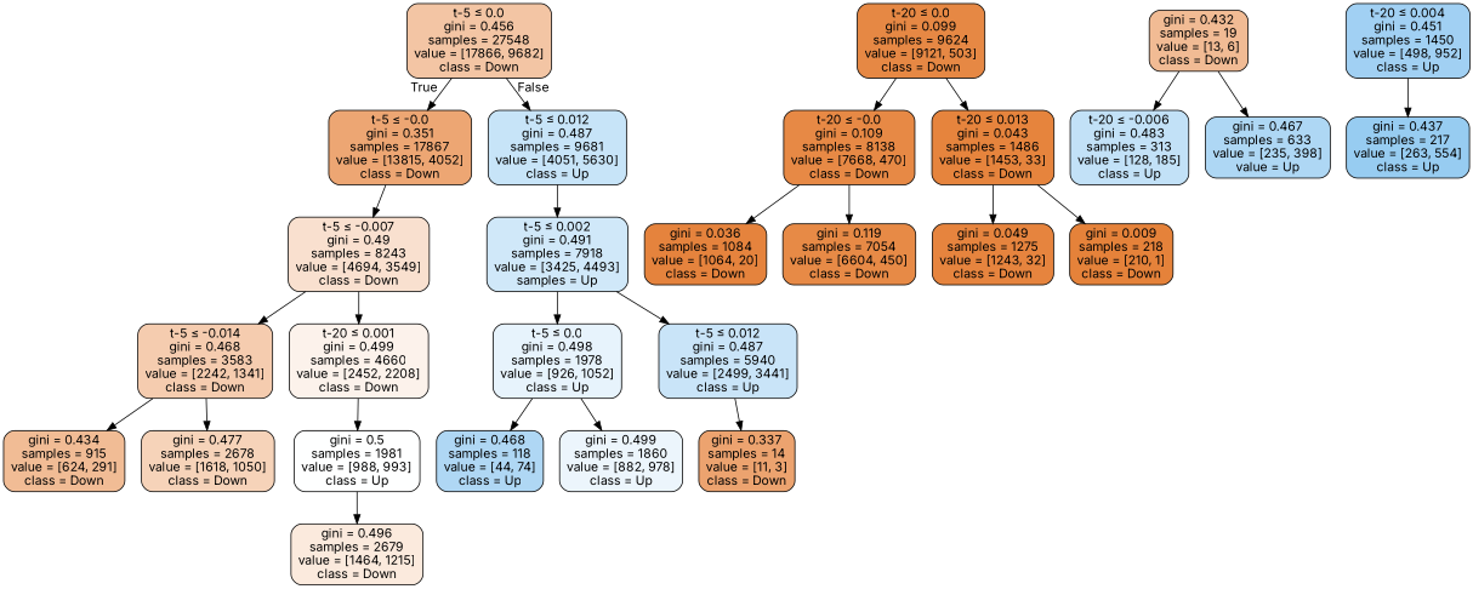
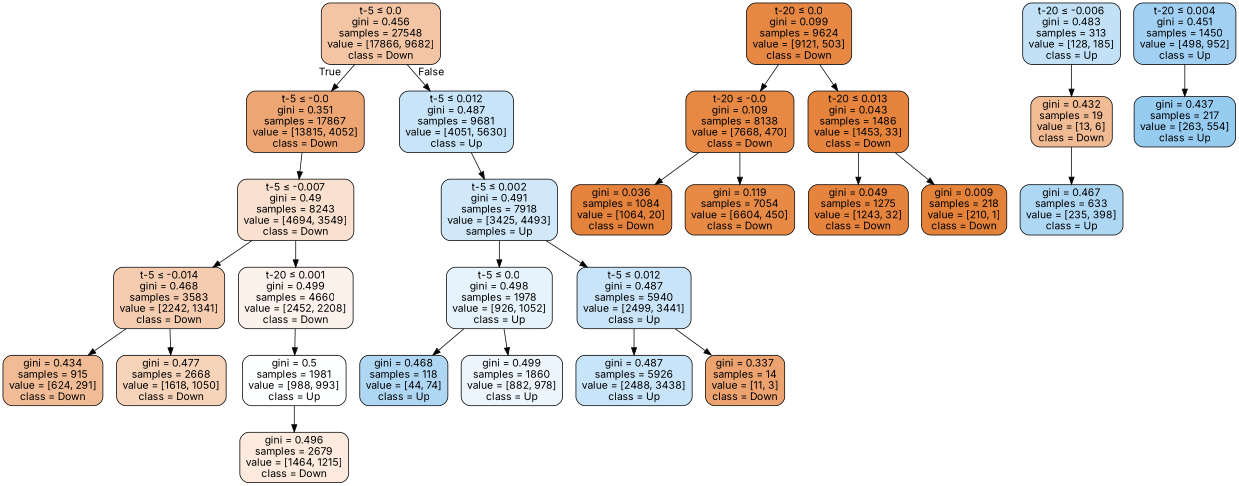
  digraph {
    fontname=Inter
    node [color=black fontname=Inter shape=box style="filled, rounded"]
    edge [fontname=Inter]
    n1 [fillcolor="#f3c5a4" label=<t-5 &le; 0.0<br/>gini = 0.456<br/>samples = 27548<br/>value = [17866, 9682]<br/>class = Down>]
    n2 [fillcolor="#eda673" label=<t-5 &le; -0.0<br/>gini = 0.351<br/>samples = 17867<br/>value = [13815, 4052]<br/>class = Down>]
    n3 [fillcolor="#c7e4f8" label=<t-5 &le; 0.012<br/>gini = 0.487<br/>samples = 9681<br/>value = [4051, 5630]<br/>class = Up>]
    n4 [fillcolor="#f9e0cf" label=<t-5 &le; -0.007<br/>gini = 0.49<br/>samples = 8243<br/>value = [4694, 3549]<br/>class = Down>]
    n5 [fillcolor="#d0e8f9" label=<t-5 &le; 0.002<br/>gini = 0.491<br/>samples = 7918<br/>value = [3425, 4493]<br/>samples = Up>]
    n6 [fillcolor="#f5ccaf" label=<t-5 &le; -0.014<br/>gini = 0.468<br/>samples = 3583<br/>value = [2242, 1341]<br/>class = Down>]
    n7 [fillcolor="#fcf2eb" label=<t-20 &le; 0.001<br/>gini = 0.499<br/>samples = 4660<br/>value = [2452, 2208]<br/>class = Down>]
    n8 [fillcolor="#e68844" label=<t-20 &le; 0.0<br/>gini = 0.099<br/>samples = 9624<br/>value = [9121, 503]<br/>class = Down>]
    n9 [fillcolor="#e78945" label=<t-20 &le; -0.0<br/>gini = 0.109<br/>samples = 8138<br/>value = [7668, 470]<br/>class = Down>]
    n10 [fillcolor="#e6843d" label=<t-20 &le; 0.013<br/>gini = 0.043<br/>samples = 1486<br/>value = [1453, 33]<br/>class = Down>]
    n11 [fillcolor="#f1bc95" label=<gini = 0.434<br/>samples = 915<br/>value = [624, 291]<br/>class = Down>]
-   n12 [fillcolor="#f6d3b9" label=<gini = 0.477<br/>samples = 2678<br/>value = [1618, 1050]<br/>class = Down>]
+   n12 [fillcolor="#f6d3b9" label=<gini = 0.477<br/>samples = 2668<br/>value = [1618, 1050]<br/>class = Down>]
    n13 [fillcolor="#feffff" label=<gini = 0.5<br/>samples = 1981<br/>value = [988, 993]<br/>class = Up>]
    n14 [fillcolor="#fbeadd" label=<gini = 0.496<br/>samples = 2679<br/>value = [1464, 1215]<br/>class = Down>]
    n15 [fillcolor="#e5833d" label=<gini = 0.036<br/>samples = 1084<br/>value = [1064, 20]<br/>class = Down>]
    n16 [fillcolor="#e78a46" label=<gini = 0.119<br/>samples = 7054<br/>value = [6604, 450]<br/>class = Down>]
    n17 [fillcolor="#e6843e" label=<gini = 0.049<br/>samples = 1275<br/>value = [1243, 32]<br/>class = Down>]
    n18 [fillcolor="#e5823a" label=<gini = 0.009<br/>samples = 218<br/>value = [210, 1]<br/>class = Down>]
    n19 [fillcolor="#e7f3fc" label=<t-5 &le; 0.0<br/>gini = 0.498<br/>samples = 1978<br/>value = [926, 1052]<br/>class = Up>]
    n20 [fillcolor="#c9e4f8" label=<t-5 &le; 0.012<br/>gini = 0.487<br/>samples = 5940<br/>value = [2499, 3441]<br/>class = Up>]
    n21 [fillcolor="#afd7f4" label=<gini = 0.468<br/>samples = 118<br/>value = [44, 74]<br/>class = Up>]
    n22 [fillcolor="#ecf5fc" label=<gini = 0.499<br/>samples = 1860<br/>value = [882, 978]<br/>class = Up>]
+   n23 [fillcolor="#c8e4f8" label=<gini = 0.487<br/>samples = 5926<br/>value = [2488, 3438]<br/>class = Up>]
    n24 [fillcolor="#eca36f" label=<gini = 0.337<br/>samples = 14<br/>value = [11, 3]<br/>class = Down>]
    n25 [fillcolor="#c2e1f7" label=<t-20 &le; -0.006<br/>gini = 0.483<br/>samples = 313<br/>value = [128, 185]<br/>class = Up>]
    n26 [fillcolor="#f1bb94" label=<gini = 0.432<br/>samples = 19<br/>value = [13, 6]<br/>class = Down>]
    n27 [fillcolor="#a1d0f3" label=<t-20 &le; 0.004<br/>gini = 0.451<br/>samples = 1450<br/>value = [498, 952]<br/>class = Up>]
    n28 [fillcolor="#97ccf1" label=<gini = 0.437<br/>samples = 217<br/>value = [263, 554]<br/>class = Up>]
-   n29 [fillcolor="#aed7f4" label=<gini = 0.467<br/>samples = 633<br/>value = [235, 398]<br/>value = Up>]
+   n29 [fillcolor="#aed7f4" label=<gini = 0.467<br/>samples = 633<br/>value = [235, 398]<br/>class = Up>]
    n1 -> n2 [headlabel=True labelangle=45 labeldistance=2.5]
    n1 -> n3 [headlabel=False labelangle=-45 labeldistance=2.5]
    n2 -> n4
    n3 -> n5
    n4 -> n6
    n4 -> n7
    n5 -> n19
    n5 -> n20
    n6 -> n11
    n6 -> n12
    n7 -> n13
    n8 -> n9
    n8 -> n10
    n9 -> n15
    n9 -> n16
    n10 -> n17
    n10 -> n18
    n13 -> n14
    n19 -> n21
    n19 -> n22
+   n20 -> n23
    n20 -> n24
-   n26 -> n25
+   n25 -> n26
    n26 -> n29
    n27 -> n28
  }
